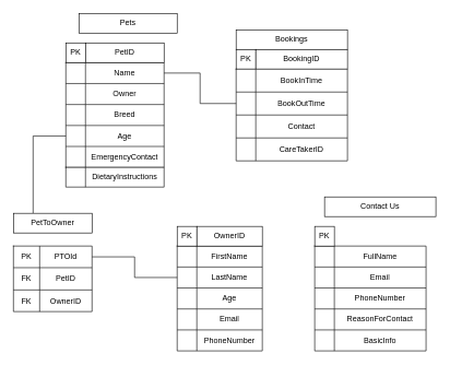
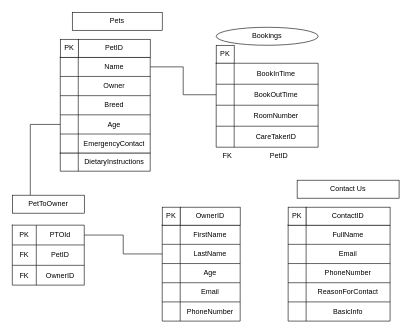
  <mxCell id="0" />
  <mxCell id="1" parent="0" />
  <mxCell id="2" value="" style="shape=table;startSize=0;container=1;collapsible=0;childLayout=tableLayout;" parent="1" vertex="1"><mxGeometry x="100" y="95" width="150" height="160" as="geometry" /></mxCell>
  <mxCell id="3" value="" style="shape=tableRow;horizontal=0;startSize=0;swimlaneHead=0;swimlaneBody=0;strokeColor=inherit;top=0;left=0;bottom=0;right=0;collapsible=0;dropTarget=0;fillColor=none;points=[[0,0.5],[1,0.5]];portConstraint=eastwest;" parent="2" vertex="1"><mxGeometry width="150" height="32" as="geometry" /></mxCell>
  <mxCell id="4" value="" style="shape=partialRectangle;html=1;whiteSpace=wrap;connectable=0;strokeColor=inherit;overflow=hidden;fillColor=none;top=0;left=0;bottom=0;right=0;pointerEvents=1;" parent="3" vertex="1"><mxGeometry width="30" height="32" as="geometry"><mxRectangle width="30" height="32" as="alternateBounds" /></mxGeometry></mxCell>
  <mxCell id="5" value="Name" style="shape=partialRectangle;html=1;whiteSpace=wrap;connectable=0;strokeColor=inherit;overflow=hidden;fillColor=none;top=0;left=0;bottom=0;right=0;pointerEvents=1;" parent="3" vertex="1"><mxGeometry x="30" width="120" height="32" as="geometry"><mxRectangle width="120" height="32" as="alternateBounds" /></mxGeometry></mxCell>
  <mxCell id="6" value="" style="shape=tableRow;horizontal=0;startSize=0;swimlaneHead=0;swimlaneBody=0;strokeColor=inherit;top=0;left=0;bottom=0;right=0;collapsible=0;dropTarget=0;fillColor=none;points=[[0,0.5],[1,0.5]];portConstraint=eastwest;" parent="2" vertex="1"><mxGeometry y="32" width="150" height="32" as="geometry" /></mxCell>
  <mxCell id="7" value="" style="shape=partialRectangle;html=1;whiteSpace=wrap;connectable=0;strokeColor=inherit;overflow=hidden;fillColor=none;top=0;left=0;bottom=0;right=0;pointerEvents=1;" parent="6" vertex="1"><mxGeometry width="30" height="32" as="geometry"><mxRectangle width="30" height="32" as="alternateBounds" /></mxGeometry></mxCell>
  <mxCell id="8" value="Owner" style="shape=partialRectangle;html=1;whiteSpace=wrap;connectable=0;strokeColor=inherit;overflow=hidden;fillColor=none;top=0;left=0;bottom=0;right=0;pointerEvents=1;" parent="6" vertex="1"><mxGeometry x="30" width="120" height="32" as="geometry"><mxRectangle width="120" height="32" as="alternateBounds" /></mxGeometry></mxCell>
  <mxCell id="9" value="" style="shape=tableRow;horizontal=0;startSize=0;swimlaneHead=0;swimlaneBody=0;strokeColor=inherit;top=0;left=0;bottom=0;right=0;collapsible=0;dropTarget=0;fillColor=none;points=[[0,0.5],[1,0.5]];portConstraint=eastwest;" parent="2" vertex="1"><mxGeometry y="64" width="150" height="32" as="geometry" /></mxCell>
  <mxCell id="10" value="" style="shape=partialRectangle;html=1;whiteSpace=wrap;connectable=0;strokeColor=inherit;overflow=hidden;fillColor=none;top=0;left=0;bottom=0;right=0;pointerEvents=1;" parent="9" vertex="1"><mxGeometry width="30" height="32" as="geometry"><mxRectangle width="30" height="32" as="alternateBounds" /></mxGeometry></mxCell>
  <mxCell id="11" value="Breed" style="shape=partialRectangle;html=1;whiteSpace=wrap;connectable=0;strokeColor=inherit;overflow=hidden;fillColor=none;top=0;left=0;bottom=0;right=0;pointerEvents=1;" parent="9" vertex="1"><mxGeometry x="30" width="120" height="32" as="geometry"><mxRectangle width="120" height="32" as="alternateBounds" /></mxGeometry></mxCell>
  <mxCell id="12" value="" style="shape=tableRow;horizontal=0;startSize=0;swimlaneHead=0;swimlaneBody=0;strokeColor=inherit;top=0;left=0;bottom=0;right=0;collapsible=0;dropTarget=0;fillColor=none;points=[[0,0.5],[1,0.5]];portConstraint=eastwest;" parent="2" vertex="1"><mxGeometry y="96" width="150" height="32" as="geometry" /></mxCell>
  <mxCell id="13" value="" style="shape=partialRectangle;html=1;whiteSpace=wrap;connectable=0;strokeColor=inherit;overflow=hidden;fillColor=none;top=0;left=0;bottom=0;right=0;pointerEvents=1;" parent="12" vertex="1"><mxGeometry width="30" height="32" as="geometry"><mxRectangle width="30" height="32" as="alternateBounds" /></mxGeometry></mxCell>
  <mxCell id="14" value="Age" style="shape=partialRectangle;html=1;whiteSpace=wrap;connectable=0;strokeColor=inherit;overflow=hidden;fillColor=none;top=0;left=0;bottom=0;right=0;pointerEvents=1;" parent="12" vertex="1"><mxGeometry x="30" width="120" height="32" as="geometry"><mxRectangle width="120" height="32" as="alternateBounds" /></mxGeometry></mxCell>
  <mxCell id="15" value="" style="shape=tableRow;horizontal=0;startSize=0;swimlaneHead=0;swimlaneBody=0;strokeColor=inherit;top=0;left=0;bottom=0;right=0;collapsible=0;dropTarget=0;fillColor=none;points=[[0,0.5],[1,0.5]];portConstraint=eastwest;" parent="2" vertex="1"><mxGeometry y="128" width="150" height="32" as="geometry" /></mxCell>
  <mxCell id="16" value="" style="shape=partialRectangle;html=1;whiteSpace=wrap;connectable=0;strokeColor=inherit;overflow=hidden;fillColor=none;top=0;left=0;bottom=0;right=0;pointerEvents=1;" parent="15" vertex="1"><mxGeometry width="30" height="32" as="geometry"><mxRectangle width="30" height="32" as="alternateBounds" /></mxGeometry></mxCell>
  <mxCell id="17" value="EmergencyContact" style="shape=partialRectangle;html=1;whiteSpace=wrap;connectable=0;strokeColor=inherit;overflow=hidden;fillColor=none;top=0;left=0;bottom=0;right=0;pointerEvents=1;" parent="15" vertex="1"><mxGeometry x="30" width="120" height="32" as="geometry"><mxRectangle width="120" height="32" as="alternateBounds" /></mxGeometry></mxCell>
  <mxCell id="18" value="Pets" style="rounded=0;whiteSpace=wrap;html=1;" parent="1" vertex="1"><mxGeometry x="120" y="20" width="150" height="30" as="geometry" /></mxCell>
  <mxCell id="19" value="PK" style="rounded=0;whiteSpace=wrap;html=1;" parent="1" vertex="1"><mxGeometry x="100" y="65" width="30" height="30" as="geometry" /></mxCell>
  <mxCell id="20" value="PetID" style="rounded=0;whiteSpace=wrap;html=1;" parent="1" vertex="1"><mxGeometry x="130" y="65" width="120" height="30" as="geometry" /></mxCell>
- <mxCell id="21" value="Bookings" style="rounded=0;whiteSpace=wrap;html=1;" parent="1" vertex="1"><mxGeometry x="360" y="45" width="170" height="30" as="geometry" /></mxCell>
+ <mxCell id="21" value="Bookings" style="ellipse;whiteSpace=wrap;html=1;" parent="1" vertex="1"><mxGeometry x="360" y="45" width="170" height="30" as="geometry" /></mxCell>
  <mxCell id="22" value="PK" style="rounded=0;whiteSpace=wrap;html=1;" parent="1" vertex="1"><mxGeometry x="360" y="75" width="30" height="30" as="geometry" /></mxCell>
- <mxCell id="23" value="BookingID" style="rounded=0;whiteSpace=wrap;html=1;" parent="1" vertex="1"><mxGeometry x="390" y="75" width="140" height="30" as="geometry" /></mxCell>
  <mxCell id="24" value="" style="shape=table;startSize=0;container=1;collapsible=0;childLayout=tableLayout;" parent="1" vertex="1"><mxGeometry x="270" y="375" width="130" height="160" as="geometry" /></mxCell>
  <mxCell id="25" value="" style="shape=tableRow;horizontal=0;startSize=0;swimlaneHead=0;swimlaneBody=0;strokeColor=inherit;top=0;left=0;bottom=0;right=0;collapsible=0;dropTarget=0;fillColor=none;points=[[0,0.5],[1,0.5]];portConstraint=eastwest;" parent="24" vertex="1"><mxGeometry width="130" height="32" as="geometry" /></mxCell>
  <mxCell id="26" value="" style="shape=partialRectangle;html=1;whiteSpace=wrap;connectable=0;strokeColor=inherit;overflow=hidden;fillColor=none;top=0;left=0;bottom=0;right=0;pointerEvents=1;" parent="25" vertex="1"><mxGeometry width="30" height="32" as="geometry"><mxRectangle width="30" height="32" as="alternateBounds" /></mxGeometry></mxCell>
  <mxCell id="27" value="FirstName" style="shape=partialRectangle;html=1;whiteSpace=wrap;connectable=0;strokeColor=inherit;overflow=hidden;fillColor=none;top=0;left=0;bottom=0;right=0;pointerEvents=1;" parent="25" vertex="1"><mxGeometry x="30" width="100" height="32" as="geometry"><mxRectangle width="100" height="32" as="alternateBounds" /></mxGeometry></mxCell>
  <mxCell id="28" value="" style="shape=tableRow;horizontal=0;startSize=0;swimlaneHead=0;swimlaneBody=0;strokeColor=inherit;top=0;left=0;bottom=0;right=0;collapsible=0;dropTarget=0;fillColor=none;points=[[0,0.5],[1,0.5]];portConstraint=eastwest;" parent="24" vertex="1"><mxGeometry y="32" width="130" height="32" as="geometry" /></mxCell>
  <mxCell id="29" value="" style="shape=partialRectangle;html=1;whiteSpace=wrap;connectable=0;strokeColor=inherit;overflow=hidden;fillColor=none;top=0;left=0;bottom=0;right=0;pointerEvents=1;" parent="28" vertex="1"><mxGeometry width="30" height="32" as="geometry"><mxRectangle width="30" height="32" as="alternateBounds" /></mxGeometry></mxCell>
  <mxCell id="30" value="LastName" style="shape=partialRectangle;html=1;whiteSpace=wrap;connectable=0;strokeColor=inherit;overflow=hidden;fillColor=none;top=0;left=0;bottom=0;right=0;pointerEvents=1;" parent="28" vertex="1"><mxGeometry x="30" width="100" height="32" as="geometry"><mxRectangle width="100" height="32" as="alternateBounds" /></mxGeometry></mxCell>
  <mxCell id="31" value="" style="shape=tableRow;horizontal=0;startSize=0;swimlaneHead=0;swimlaneBody=0;strokeColor=inherit;top=0;left=0;bottom=0;right=0;collapsible=0;dropTarget=0;fillColor=none;points=[[0,0.5],[1,0.5]];portConstraint=eastwest;" parent="24" vertex="1"><mxGeometry y="64" width="130" height="32" as="geometry" /></mxCell>
  <mxCell id="32" value="" style="shape=partialRectangle;html=1;whiteSpace=wrap;connectable=0;strokeColor=inherit;overflow=hidden;fillColor=none;top=0;left=0;bottom=0;right=0;pointerEvents=1;" parent="31" vertex="1"><mxGeometry width="30" height="32" as="geometry"><mxRectangle width="30" height="32" as="alternateBounds" /></mxGeometry></mxCell>
  <mxCell id="33" value="Age" style="shape=partialRectangle;html=1;whiteSpace=wrap;connectable=0;strokeColor=inherit;overflow=hidden;fillColor=none;top=0;left=0;bottom=0;right=0;pointerEvents=1;" parent="31" vertex="1"><mxGeometry x="30" width="100" height="32" as="geometry"><mxRectangle width="100" height="32" as="alternateBounds" /></mxGeometry></mxCell>
  <mxCell id="34" value="" style="shape=tableRow;horizontal=0;startSize=0;swimlaneHead=0;swimlaneBody=0;strokeColor=inherit;top=0;left=0;bottom=0;right=0;collapsible=0;dropTarget=0;fillColor=none;points=[[0,0.5],[1,0.5]];portConstraint=eastwest;" parent="24" vertex="1"><mxGeometry y="96" width="130" height="32" as="geometry" /></mxCell>
  <mxCell id="35" value="" style="shape=partialRectangle;html=1;whiteSpace=wrap;connectable=0;strokeColor=inherit;overflow=hidden;fillColor=none;top=0;left=0;bottom=0;right=0;pointerEvents=1;" parent="34" vertex="1"><mxGeometry width="30" height="32" as="geometry"><mxRectangle width="30" height="32" as="alternateBounds" /></mxGeometry></mxCell>
  <mxCell id="36" value="Email" style="shape=partialRectangle;html=1;whiteSpace=wrap;connectable=0;strokeColor=inherit;overflow=hidden;fillColor=none;top=0;left=0;bottom=0;right=0;pointerEvents=1;" parent="34" vertex="1"><mxGeometry x="30" width="100" height="32" as="geometry"><mxRectangle width="100" height="32" as="alternateBounds" /></mxGeometry></mxCell>
  <mxCell id="37" value="" style="shape=tableRow;horizontal=0;startSize=0;swimlaneHead=0;swimlaneBody=0;strokeColor=inherit;top=0;left=0;bottom=0;right=0;collapsible=0;dropTarget=0;fillColor=none;points=[[0,0.5],[1,0.5]];portConstraint=eastwest;" parent="24" vertex="1"><mxGeometry y="128" width="130" height="32" as="geometry" /></mxCell>
  <mxCell id="38" value="" style="shape=partialRectangle;html=1;whiteSpace=wrap;connectable=0;strokeColor=inherit;overflow=hidden;fillColor=none;top=0;left=0;bottom=0;right=0;pointerEvents=1;" parent="37" vertex="1"><mxGeometry width="30" height="32" as="geometry"><mxRectangle width="30" height="32" as="alternateBounds" /></mxGeometry></mxCell>
  <mxCell id="39" value="PhoneNumber" style="shape=partialRectangle;html=1;whiteSpace=wrap;connectable=0;strokeColor=inherit;overflow=hidden;fillColor=none;top=0;left=0;bottom=0;right=0;pointerEvents=1;" parent="37" vertex="1"><mxGeometry x="30" width="100" height="32" as="geometry"><mxRectangle width="100" height="32" as="alternateBounds" /></mxGeometry></mxCell>
  <mxCell id="40" value="PK" style="rounded=0;whiteSpace=wrap;html=1;" parent="1" vertex="1"><mxGeometry x="270" y="345" width="30" height="30" as="geometry" /></mxCell>
  <mxCell id="41" value="OwnerID" style="rounded=0;whiteSpace=wrap;html=1;" parent="1" vertex="1"><mxGeometry x="300" y="345" width="100" height="30" as="geometry" /></mxCell>
  <mxCell id="42" value="" style="shape=table;startSize=0;container=1;collapsible=0;childLayout=tableLayout;" parent="1" vertex="1"><mxGeometry x="480" y="375" width="170" height="160" as="geometry" /></mxCell>
  <mxCell id="43" value="" style="shape=tableRow;horizontal=0;startSize=0;swimlaneHead=0;swimlaneBody=0;strokeColor=inherit;top=0;left=0;bottom=0;right=0;collapsible=0;dropTarget=0;fillColor=none;points=[[0,0.5],[1,0.5]];portConstraint=eastwest;" parent="42" vertex="1"><mxGeometry width="170" height="32" as="geometry" /></mxCell>
  <mxCell id="44" value="" style="shape=partialRectangle;html=1;whiteSpace=wrap;connectable=0;strokeColor=inherit;overflow=hidden;fillColor=none;top=0;left=0;bottom=0;right=0;pointerEvents=1;" parent="43" vertex="1"><mxGeometry width="30" height="32" as="geometry"><mxRectangle width="30" height="32" as="alternateBounds" /></mxGeometry></mxCell>
  <mxCell id="45" value="FullName" style="shape=partialRectangle;html=1;whiteSpace=wrap;connectable=0;strokeColor=inherit;overflow=hidden;fillColor=none;top=0;left=0;bottom=0;right=0;pointerEvents=1;" parent="43" vertex="1"><mxGeometry x="30" width="140" height="32" as="geometry"><mxRectangle width="140" height="32" as="alternateBounds" /></mxGeometry></mxCell>
  <mxCell id="46" value="" style="shape=tableRow;horizontal=0;startSize=0;swimlaneHead=0;swimlaneBody=0;strokeColor=inherit;top=0;left=0;bottom=0;right=0;collapsible=0;dropTarget=0;fillColor=none;points=[[0,0.5],[1,0.5]];portConstraint=eastwest;" parent="42" vertex="1"><mxGeometry y="32" width="170" height="32" as="geometry" /></mxCell>
  <mxCell id="47" value="" style="shape=partialRectangle;html=1;whiteSpace=wrap;connectable=0;strokeColor=inherit;overflow=hidden;fillColor=none;top=0;left=0;bottom=0;right=0;pointerEvents=1;" parent="46" vertex="1"><mxGeometry width="30" height="32" as="geometry"><mxRectangle width="30" height="32" as="alternateBounds" /></mxGeometry></mxCell>
  <mxCell id="48" value="Email" style="shape=partialRectangle;html=1;whiteSpace=wrap;connectable=0;strokeColor=inherit;overflow=hidden;fillColor=none;top=0;left=0;bottom=0;right=0;pointerEvents=1;" parent="46" vertex="1"><mxGeometry x="30" width="140" height="32" as="geometry"><mxRectangle width="140" height="32" as="alternateBounds" /></mxGeometry></mxCell>
  <mxCell id="49" value="" style="shape=tableRow;horizontal=0;startSize=0;swimlaneHead=0;swimlaneBody=0;strokeColor=inherit;top=0;left=0;bottom=0;right=0;collapsible=0;dropTarget=0;fillColor=none;points=[[0,0.5],[1,0.5]];portConstraint=eastwest;" parent="42" vertex="1"><mxGeometry y="64" width="170" height="32" as="geometry" /></mxCell>
  <mxCell id="50" value="" style="shape=partialRectangle;html=1;whiteSpace=wrap;connectable=0;strokeColor=inherit;overflow=hidden;fillColor=none;top=0;left=0;bottom=0;right=0;pointerEvents=1;" parent="49" vertex="1"><mxGeometry width="30" height="32" as="geometry"><mxRectangle width="30" height="32" as="alternateBounds" /></mxGeometry></mxCell>
  <mxCell id="51" value="PhoneNumber" style="shape=partialRectangle;html=1;whiteSpace=wrap;connectable=0;strokeColor=inherit;overflow=hidden;fillColor=none;top=0;left=0;bottom=0;right=0;pointerEvents=1;" parent="49" vertex="1"><mxGeometry x="30" width="140" height="32" as="geometry"><mxRectangle width="140" height="32" as="alternateBounds" /></mxGeometry></mxCell>
  <mxCell id="52" value="" style="shape=tableRow;horizontal=0;startSize=0;swimlaneHead=0;swimlaneBody=0;strokeColor=inherit;top=0;left=0;bottom=0;right=0;collapsible=0;dropTarget=0;fillColor=none;points=[[0,0.5],[1,0.5]];portConstraint=eastwest;" parent="42" vertex="1"><mxGeometry y="96" width="170" height="32" as="geometry" /></mxCell>
  <mxCell id="53" value="" style="shape=partialRectangle;html=1;whiteSpace=wrap;connectable=0;strokeColor=inherit;overflow=hidden;fillColor=none;top=0;left=0;bottom=0;right=0;pointerEvents=1;" parent="52" vertex="1"><mxGeometry width="30" height="32" as="geometry"><mxRectangle width="30" height="32" as="alternateBounds" /></mxGeometry></mxCell>
  <mxCell id="54" value="ReasonForContact" style="shape=partialRectangle;html=1;whiteSpace=wrap;connectable=0;strokeColor=inherit;overflow=hidden;fillColor=none;top=0;left=0;bottom=0;right=0;pointerEvents=1;" parent="52" vertex="1"><mxGeometry x="30" width="140" height="32" as="geometry"><mxRectangle width="140" height="32" as="alternateBounds" /></mxGeometry></mxCell>
  <mxCell id="55" value="" style="shape=tableRow;horizontal=0;startSize=0;swimlaneHead=0;swimlaneBody=0;strokeColor=inherit;top=0;left=0;bottom=0;right=0;collapsible=0;dropTarget=0;fillColor=none;points=[[0,0.5],[1,0.5]];portConstraint=eastwest;" parent="42" vertex="1"><mxGeometry y="128" width="170" height="32" as="geometry" /></mxCell>
  <mxCell id="56" value="" style="shape=partialRectangle;html=1;whiteSpace=wrap;connectable=0;strokeColor=inherit;overflow=hidden;fillColor=none;top=0;left=0;bottom=0;right=0;pointerEvents=1;" parent="55" vertex="1"><mxGeometry width="30" height="32" as="geometry"><mxRectangle width="30" height="32" as="alternateBounds" /></mxGeometry></mxCell>
  <mxCell id="57" value="BasicInfo" style="shape=partialRectangle;html=1;whiteSpace=wrap;connectable=0;strokeColor=inherit;overflow=hidden;fillColor=none;top=0;left=0;bottom=0;right=0;pointerEvents=1;" parent="55" vertex="1"><mxGeometry x="30" width="140" height="32" as="geometry"><mxRectangle width="140" height="32" as="alternateBounds" /></mxGeometry></mxCell>
  <mxCell id="58" value="Contact Us" style="rounded=0;whiteSpace=wrap;html=1;" parent="1" vertex="1"><mxGeometry x="495" y="300" width="170" height="30" as="geometry" /></mxCell>
  <mxCell id="59" value="PK" style="rounded=0;whiteSpace=wrap;html=1;" parent="1" vertex="1"><mxGeometry x="480" y="345" width="30" height="30" as="geometry" /></mxCell>
+ <mxCell id="60" value="ContactID" style="rounded=0;whiteSpace=wrap;html=1;" parent="1" vertex="1"><mxGeometry x="510" y="345" width="140" height="30" as="geometry" /></mxCell>
  <mxCell id="61" value="" style="shape=table;startSize=0;container=1;collapsible=0;childLayout=tableLayout;" parent="1" vertex="1"><mxGeometry x="20" y="375" width="120" height="100" as="geometry" /></mxCell>
  <mxCell id="62" value="" style="shape=tableRow;horizontal=0;startSize=0;swimlaneHead=0;swimlaneBody=0;strokeColor=inherit;top=0;left=0;bottom=0;right=0;collapsible=0;dropTarget=0;fillColor=none;points=[[0,0.5],[1,0.5]];portConstraint=eastwest;" parent="61" vertex="1"><mxGeometry width="120" height="33" as="geometry" /></mxCell>
  <mxCell id="63" value="PK" style="shape=partialRectangle;html=1;whiteSpace=wrap;connectable=0;strokeColor=inherit;overflow=hidden;fillColor=none;top=0;left=0;bottom=0;right=0;pointerEvents=1;" parent="62" vertex="1"><mxGeometry width="40" height="33" as="geometry"><mxRectangle width="40" height="33" as="alternateBounds" /></mxGeometry></mxCell>
  <mxCell id="64" value="PTOId" style="shape=partialRectangle;html=1;whiteSpace=wrap;connectable=0;strokeColor=inherit;overflow=hidden;fillColor=none;top=0;left=0;bottom=0;right=0;pointerEvents=1;" parent="62" vertex="1"><mxGeometry x="40" width="80" height="33" as="geometry"><mxRectangle width="80" height="33" as="alternateBounds" /></mxGeometry></mxCell>
  <mxCell id="65" value="" style="shape=tableRow;horizontal=0;startSize=0;swimlaneHead=0;swimlaneBody=0;strokeColor=inherit;top=0;left=0;bottom=0;right=0;collapsible=0;dropTarget=0;fillColor=none;points=[[0,0.5],[1,0.5]];portConstraint=eastwest;" parent="61" vertex="1"><mxGeometry y="33" width="120" height="34" as="geometry" /></mxCell>
  <mxCell id="66" value="FK" style="shape=partialRectangle;html=1;whiteSpace=wrap;connectable=0;strokeColor=inherit;overflow=hidden;fillColor=none;top=0;left=0;bottom=0;right=0;pointerEvents=1;" parent="65" vertex="1"><mxGeometry width="40" height="34" as="geometry"><mxRectangle width="40" height="34" as="alternateBounds" /></mxGeometry></mxCell>
  <mxCell id="67" value="PetID" style="shape=partialRectangle;html=1;whiteSpace=wrap;connectable=0;strokeColor=inherit;overflow=hidden;fillColor=none;top=0;left=0;bottom=0;right=0;pointerEvents=1;" parent="65" vertex="1"><mxGeometry x="40" width="80" height="34" as="geometry"><mxRectangle width="80" height="34" as="alternateBounds" /></mxGeometry></mxCell>
  <mxCell id="68" value="" style="shape=tableRow;horizontal=0;startSize=0;swimlaneHead=0;swimlaneBody=0;strokeColor=inherit;top=0;left=0;bottom=0;right=0;collapsible=0;dropTarget=0;fillColor=none;points=[[0,0.5],[1,0.5]];portConstraint=eastwest;" parent="61" vertex="1"><mxGeometry y="67" width="120" height="33" as="geometry" /></mxCell>
  <mxCell id="69" value="FK" style="shape=partialRectangle;html=1;whiteSpace=wrap;connectable=0;strokeColor=inherit;overflow=hidden;fillColor=none;top=0;left=0;bottom=0;right=0;pointerEvents=1;" parent="68" vertex="1"><mxGeometry width="40" height="33" as="geometry"><mxRectangle width="40" height="33" as="alternateBounds" /></mxGeometry></mxCell>
  <mxCell id="70" value="OwnerID" style="shape=partialRectangle;html=1;whiteSpace=wrap;connectable=0;strokeColor=inherit;overflow=hidden;fillColor=none;top=0;left=0;bottom=0;right=0;pointerEvents=1;" parent="68" vertex="1"><mxGeometry x="40" width="80" height="33" as="geometry"><mxRectangle width="80" height="33" as="alternateBounds" /></mxGeometry></mxCell>
  <mxCell id="71" style="edgeStyle=orthogonalEdgeStyle;rounded=0;orthogonalLoop=1;jettySize=auto;html=1;exitX=0.25;exitY=0;exitDx=0;exitDy=0;entryX=0;entryY=0.5;entryDx=0;entryDy=0;endArrow=none;startFill=0;" edge="1" parent="1" source="72" target="12"><mxGeometry relative="1" as="geometry" /></mxCell>
  <mxCell id="72" value="PetToOwner" style="rounded=0;whiteSpace=wrap;html=1;" parent="1" vertex="1"><mxGeometry x="20" y="325" width="120" height="30" as="geometry" /></mxCell>
  <mxCell id="73" value="" style="shape=table;startSize=0;container=1;collapsible=0;childLayout=tableLayout;" parent="1" vertex="1"><mxGeometry x="360" y="105" width="170" height="140" as="geometry" /></mxCell>
  <mxCell id="74" value="" style="shape=tableRow;horizontal=0;startSize=0;swimlaneHead=0;swimlaneBody=0;strokeColor=inherit;top=0;left=0;bottom=0;right=0;collapsible=0;dropTarget=0;fillColor=none;points=[[0,0.5],[1,0.5]];portConstraint=eastwest;" parent="73" vertex="1"><mxGeometry width="170" height="35" as="geometry" /></mxCell>
  <mxCell id="75" value="" style="shape=partialRectangle;html=1;whiteSpace=wrap;connectable=0;strokeColor=inherit;overflow=hidden;fillColor=none;top=0;left=0;bottom=0;right=0;pointerEvents=1;" parent="74" vertex="1"><mxGeometry width="30" height="35" as="geometry"><mxRectangle width="30" height="35" as="alternateBounds" /></mxGeometry></mxCell>
  <mxCell id="76" value="BookInTime" style="shape=partialRectangle;html=1;whiteSpace=wrap;connectable=0;strokeColor=inherit;overflow=hidden;fillColor=none;top=0;left=0;bottom=0;right=0;pointerEvents=1;" parent="74" vertex="1"><mxGeometry x="30" width="140" height="35" as="geometry"><mxRectangle width="140" height="35" as="alternateBounds" /></mxGeometry></mxCell>
  <mxCell id="77" value="" style="shape=tableRow;horizontal=0;startSize=0;swimlaneHead=0;swimlaneBody=0;strokeColor=inherit;top=0;left=0;bottom=0;right=0;collapsible=0;dropTarget=0;fillColor=none;points=[[0,0.5],[1,0.5]];portConstraint=eastwest;" parent="73" vertex="1"><mxGeometry y="35" width="170" height="35" as="geometry" /></mxCell>
  <mxCell id="78" value="" style="shape=partialRectangle;html=1;whiteSpace=wrap;connectable=0;strokeColor=inherit;overflow=hidden;fillColor=none;top=0;left=0;bottom=0;right=0;pointerEvents=1;" parent="77" vertex="1"><mxGeometry width="30" height="35" as="geometry"><mxRectangle width="30" height="35" as="alternateBounds" /></mxGeometry></mxCell>
  <mxCell id="79" value="BookOutTime" style="shape=partialRectangle;html=1;whiteSpace=wrap;connectable=0;strokeColor=inherit;overflow=hidden;fillColor=none;top=0;left=0;bottom=0;right=0;pointerEvents=1;" parent="77" vertex="1"><mxGeometry x="30" width="140" height="35" as="geometry"><mxRectangle width="140" height="35" as="alternateBounds" /></mxGeometry></mxCell>
  <mxCell id="80" value="" style="shape=tableRow;horizontal=0;startSize=0;swimlaneHead=0;swimlaneBody=0;strokeColor=inherit;top=0;left=0;bottom=0;right=0;collapsible=0;dropTarget=0;fillColor=none;points=[[0,0.5],[1,0.5]];portConstraint=eastwest;" parent="73" vertex="1"><mxGeometry y="70" width="170" height="35" as="geometry" /></mxCell>
  <mxCell id="81" value="" style="shape=partialRectangle;html=1;whiteSpace=wrap;connectable=0;strokeColor=inherit;overflow=hidden;fillColor=none;top=0;left=0;bottom=0;right=0;pointerEvents=1;" parent="80" vertex="1"><mxGeometry width="30" height="35" as="geometry"><mxRectangle width="30" height="35" as="alternateBounds" /></mxGeometry></mxCell>
- <mxCell id="82" value="Contact" style="shape=partialRectangle;html=1;whiteSpace=wrap;connectable=0;strokeColor=inherit;overflow=hidden;fillColor=none;top=0;left=0;bottom=0;right=0;pointerEvents=1;" parent="80" vertex="1"><mxGeometry x="30" width="140" height="35" as="geometry"><mxRectangle width="140" height="35" as="alternateBounds" /></mxGeometry></mxCell>
+ <mxCell id="82" value="RoomNumber" style="shape=partialRectangle;html=1;whiteSpace=wrap;connectable=0;strokeColor=inherit;overflow=hidden;fillColor=none;top=0;left=0;bottom=0;right=0;pointerEvents=1;" parent="80" vertex="1"><mxGeometry x="30" width="140" height="35" as="geometry"><mxRectangle width="140" height="35" as="alternateBounds" /></mxGeometry></mxCell>
  <mxCell id="83" value="" style="shape=tableRow;horizontal=0;startSize=0;swimlaneHead=0;swimlaneBody=0;strokeColor=inherit;top=0;left=0;bottom=0;right=0;collapsible=0;dropTarget=0;fillColor=none;points=[[0,0.5],[1,0.5]];portConstraint=eastwest;" parent="73" vertex="1"><mxGeometry y="105" width="170" height="35" as="geometry" /></mxCell>
  <mxCell id="84" value="" style="shape=partialRectangle;html=1;whiteSpace=wrap;connectable=0;strokeColor=inherit;overflow=hidden;fillColor=none;top=0;left=0;bottom=0;right=0;pointerEvents=1;" parent="83" vertex="1"><mxGeometry width="30" height="35" as="geometry"><mxRectangle width="30" height="35" as="alternateBounds" /></mxGeometry></mxCell>
  <mxCell id="85" value="CareTakerID" style="shape=partialRectangle;html=1;whiteSpace=wrap;connectable=0;strokeColor=inherit;overflow=hidden;fillColor=none;top=0;left=0;bottom=0;right=0;pointerEvents=1;" parent="83" vertex="1"><mxGeometry x="30" width="140" height="35" as="geometry"><mxRectangle width="140" height="35" as="alternateBounds" /></mxGeometry></mxCell>
  <mxCell id="86" value="" style="shape=table;startSize=0;container=1;collapsible=0;childLayout=tableLayout;" parent="1" vertex="1"><mxGeometry x="100" y="255" width="150" height="30" as="geometry" /></mxCell>
  <mxCell id="87" value="" style="shape=tableRow;horizontal=0;startSize=0;swimlaneHead=0;swimlaneBody=0;strokeColor=inherit;top=0;left=0;bottom=0;right=0;collapsible=0;dropTarget=0;fillColor=none;points=[[0,0.5],[1,0.5]];portConstraint=eastwest;" parent="86" vertex="1"><mxGeometry width="150" height="30" as="geometry" /></mxCell>
  <mxCell id="88" value="" style="shape=partialRectangle;html=1;whiteSpace=wrap;connectable=0;strokeColor=inherit;overflow=hidden;fillColor=none;top=0;left=0;bottom=0;right=0;pointerEvents=1;" parent="87" vertex="1"><mxGeometry width="30" height="30" as="geometry"><mxRectangle width="30" height="30" as="alternateBounds" /></mxGeometry></mxCell>
  <mxCell id="89" value="DietaryInstructions" style="shape=partialRectangle;html=1;whiteSpace=wrap;connectable=0;strokeColor=inherit;overflow=hidden;fillColor=none;top=0;left=0;bottom=0;right=0;pointerEvents=1;" parent="87" vertex="1"><mxGeometry x="30" width="120" height="30" as="geometry"><mxRectangle width="120" height="30" as="alternateBounds" /></mxGeometry></mxCell>
  <mxCell id="90" style="edgeStyle=orthogonalEdgeStyle;rounded=0;orthogonalLoop=1;jettySize=auto;html=1;exitX=1;exitY=0.5;exitDx=0;exitDy=0;entryX=0;entryY=0.5;entryDx=0;entryDy=0;endArrow=none;startFill=0;" edge="1" parent="1" source="3" target="77"><mxGeometry relative="1" as="geometry" /></mxCell>
+ <mxCell id="91" value="FK&amp;nbsp; &amp;nbsp; &amp;nbsp; &amp;nbsp; &amp;nbsp; &amp;nbsp; &amp;nbsp; &amp;nbsp; &amp;nbsp; &amp;nbsp;PetID" style="text;html=1;align=center;verticalAlign=middle;resizable=0;points=[];autosize=1;strokeColor=none;fillColor=none;" vertex="1" parent="1"><mxGeometry x="360" y="245" width="130" height="30" as="geometry" /></mxCell>
  <mxCell id="92" style="edgeStyle=orthogonalEdgeStyle;rounded=0;orthogonalLoop=1;jettySize=auto;html=1;exitX=1;exitY=0.5;exitDx=0;exitDy=0;entryX=0;entryY=0.5;entryDx=0;entryDy=0;endArrow=none;startFill=0;" edge="1" parent="1" source="62" target="28"><mxGeometry relative="1" as="geometry" /></mxCell>
